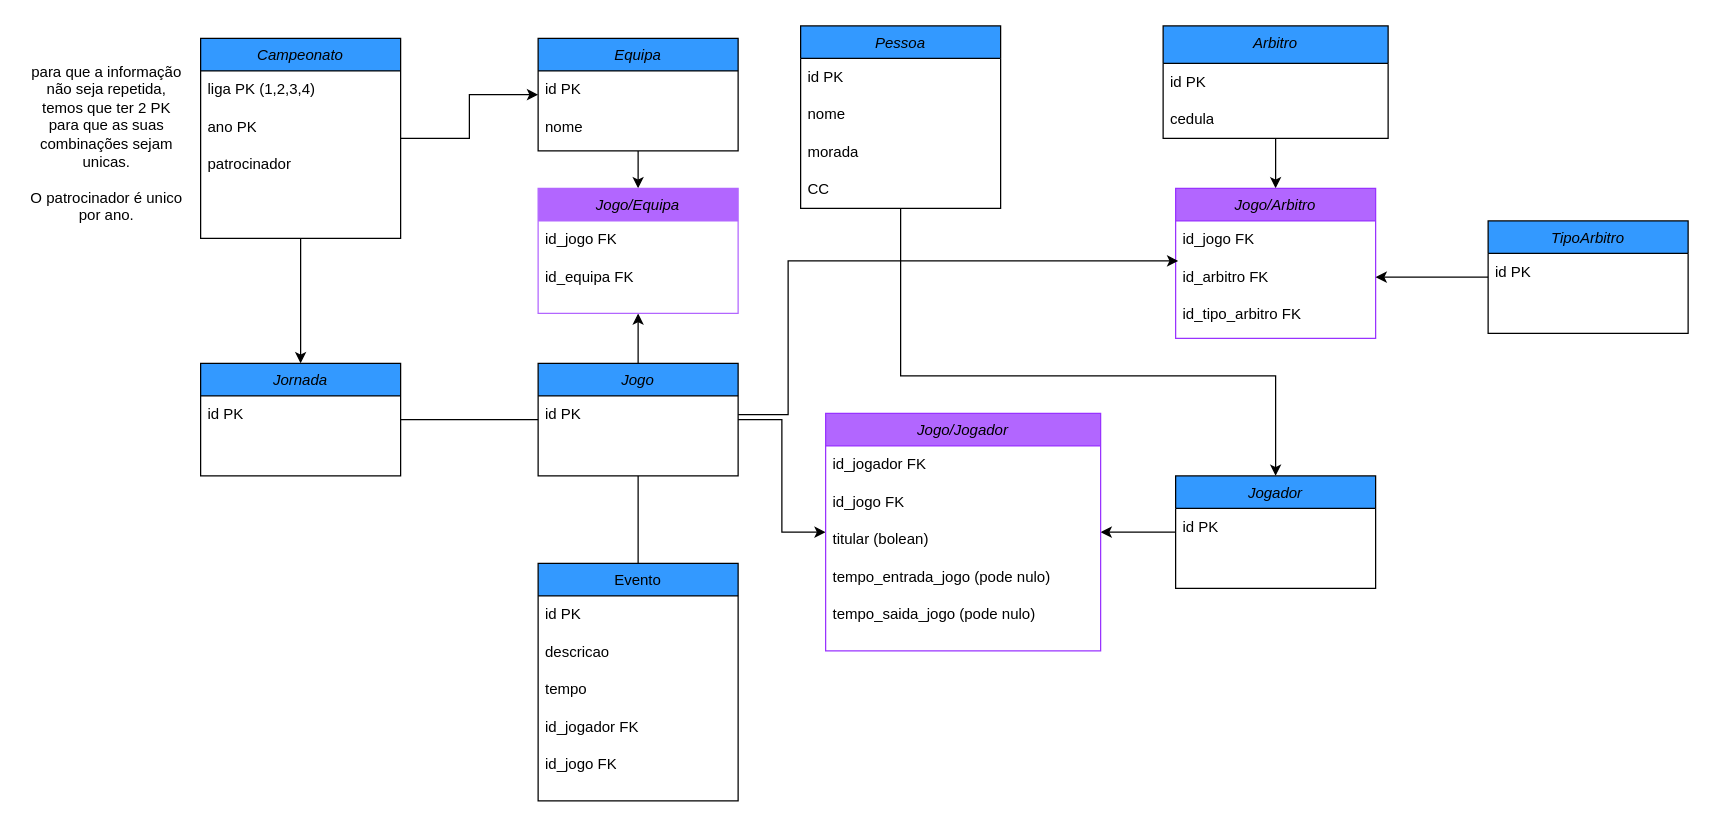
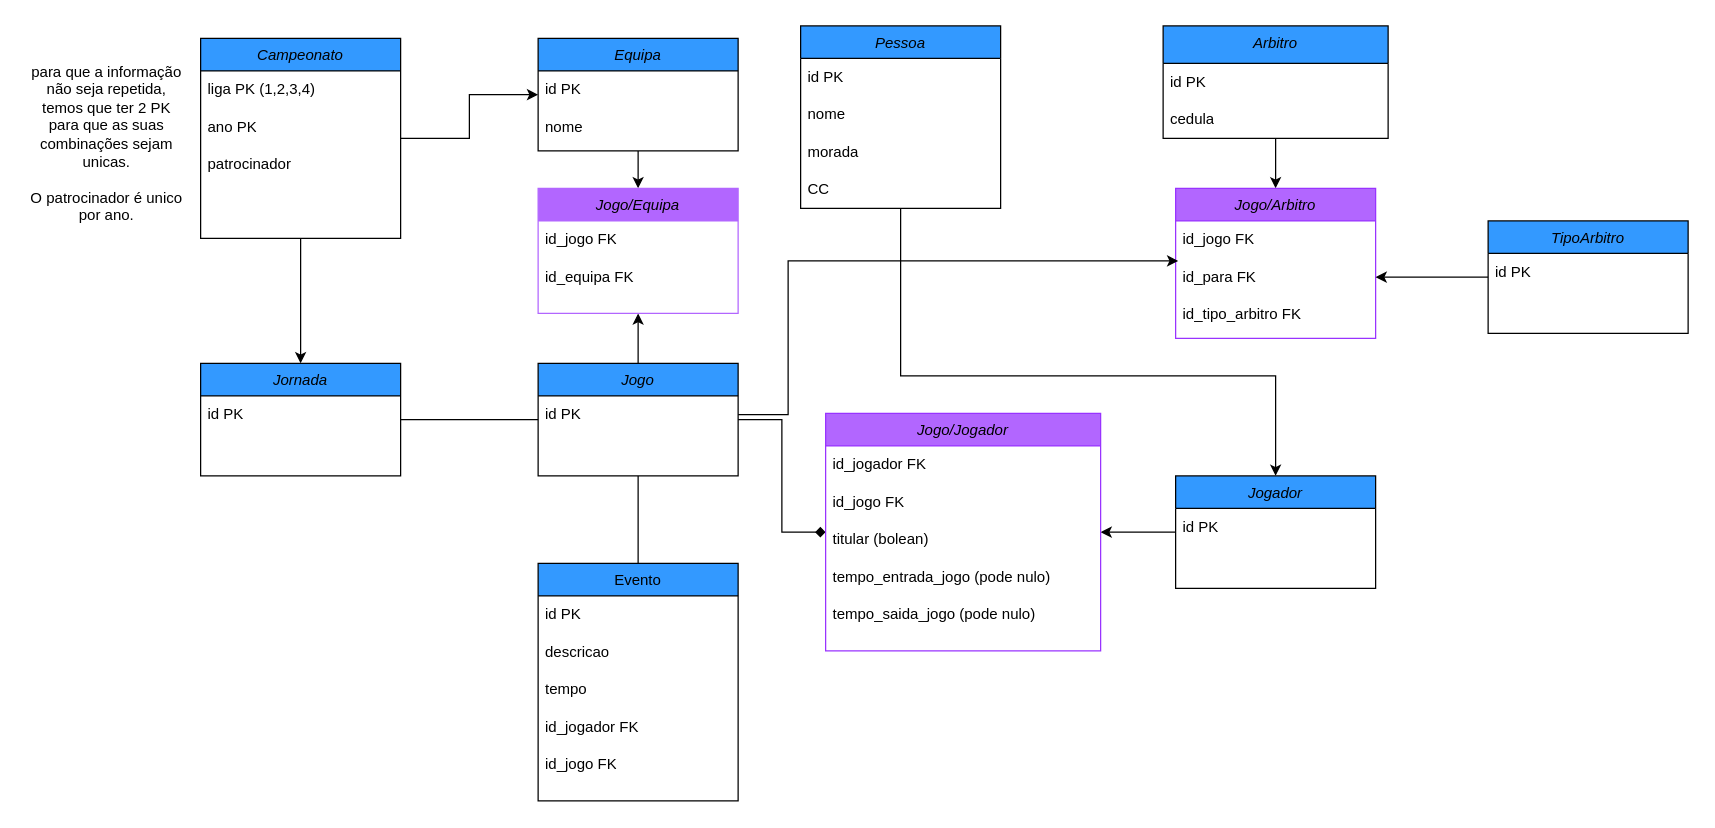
  <mxCell id="0" />
  <mxCell id="1" parent="0" />
  <mxCell id="2" style="edgeStyle=orthogonalEdgeStyle;rounded=0;orthogonalLoop=1;jettySize=auto;html=1;exitX=1;exitY=0.5;exitDx=0;exitDy=0;entryX=0;entryY=0.5;entryDx=0;entryDy=0;fillColor=#3399FF;" edge="1" parent="1" source="4" target="9"><mxGeometry relative="1" as="geometry" /></mxCell>
  <mxCell id="3" style="edgeStyle=orthogonalEdgeStyle;rounded=0;orthogonalLoop=1;jettySize=auto;html=1;exitX=0.5;exitY=1;exitDx=0;exitDy=0;fillColor=#3399FF;" edge="1" parent="1" source="4" target="27"><mxGeometry relative="1" as="geometry" /></mxCell>
  <mxCell id="4" value="Campeonato" style="swimlane;fontStyle=2;align=center;verticalAlign=top;childLayout=stackLayout;horizontal=1;startSize=26;horizontalStack=0;resizeParent=1;resizeLast=0;collapsible=1;marginBottom=0;rounded=0;shadow=0;strokeWidth=1;fillColor=#3399FF;" vertex="1" parent="1"><mxGeometry x="160" y="30" width="160" height="160" as="geometry"><mxRectangle x="230" y="140" width="160" height="26" as="alternateBounds" /></mxGeometry></mxCell>
  <mxCell id="5" value="&lt;div&gt;liga PK (1,2,3,4)&lt;/div&gt;" style="text;align=left;verticalAlign=middle;spacingLeft=4;spacingRight=4;overflow=hidden;points=[[0,0.5],[1,0.5]];portConstraint=eastwest;rotatable=0;whiteSpace=wrap;html=1;" vertex="1" parent="4"><mxGeometry y="26" width="160" height="30" as="geometry" /></mxCell>
  <mxCell id="6" value="ano PK" style="text;align=left;verticalAlign=middle;spacingLeft=4;spacingRight=4;overflow=hidden;points=[[0,0.5],[1,0.5]];portConstraint=eastwest;rotatable=0;whiteSpace=wrap;html=1;" vertex="1" parent="4"><mxGeometry y="56" width="160" height="30" as="geometry" /></mxCell>
  <mxCell id="7" value="patrocinador" style="text;align=left;verticalAlign=middle;spacingLeft=4;spacingRight=4;overflow=hidden;points=[[0,0.5],[1,0.5]];portConstraint=eastwest;rotatable=0;whiteSpace=wrap;html=1;" vertex="1" parent="4"><mxGeometry y="86" width="160" height="30" as="geometry" /></mxCell>
  <mxCell id="8" style="edgeStyle=orthogonalEdgeStyle;rounded=0;orthogonalLoop=1;jettySize=auto;html=1;exitX=0.5;exitY=1;exitDx=0;exitDy=0;entryX=0.5;entryY=0;entryDx=0;entryDy=0;fillColor=#3399FF;" edge="1" parent="1" source="9" target="29"><mxGeometry relative="1" as="geometry" /></mxCell>
  <mxCell id="9" value="Equipa" style="swimlane;fontStyle=2;align=center;verticalAlign=top;childLayout=stackLayout;horizontal=1;startSize=26;horizontalStack=0;resizeParent=1;resizeLast=0;collapsible=1;marginBottom=0;rounded=0;shadow=0;strokeWidth=1;fillColor=#3399FF;" vertex="1" parent="1"><mxGeometry x="430" y="30" width="160" height="90" as="geometry"><mxRectangle x="230" y="140" width="160" height="26" as="alternateBounds" /></mxGeometry></mxCell>
  <mxCell id="10" value="id PK" style="text;align=left;verticalAlign=middle;spacingLeft=4;spacingRight=4;overflow=hidden;points=[[0,0.5],[1,0.5]];portConstraint=eastwest;rotatable=0;whiteSpace=wrap;html=1;" vertex="1" parent="9"><mxGeometry y="26" width="160" height="30" as="geometry" /></mxCell>
  <mxCell id="11" value="nome" style="text;align=left;verticalAlign=middle;spacingLeft=4;spacingRight=4;overflow=hidden;points=[[0,0.5],[1,0.5]];portConstraint=eastwest;rotatable=0;whiteSpace=wrap;html=1;" vertex="1" parent="9"><mxGeometry y="56" width="160" height="30" as="geometry" /></mxCell>
  <mxCell id="12" style="edgeStyle=orthogonalEdgeStyle;rounded=0;orthogonalLoop=1;jettySize=auto;html=1;exitX=0;exitY=0.5;exitDx=0;exitDy=0;entryX=1;entryY=0.5;entryDx=0;entryDy=0;fillColor=#3399FF;" edge="1" parent="1" source="13" target="42"><mxGeometry relative="1" as="geometry" /></mxCell>
  <mxCell id="13" value="Jogador" style="swimlane;fontStyle=2;align=center;verticalAlign=top;childLayout=stackLayout;horizontal=1;startSize=26;horizontalStack=0;resizeParent=1;resizeLast=0;collapsible=1;marginBottom=0;rounded=0;shadow=0;strokeWidth=1;fillColor=#3399FF;" vertex="1" parent="1"><mxGeometry x="940" y="380" width="160" height="90" as="geometry"><mxRectangle x="230" y="140" width="160" height="26" as="alternateBounds" /></mxGeometry></mxCell>
  <mxCell id="14" value="id PK" style="text;align=left;verticalAlign=middle;spacingLeft=4;spacingRight=4;overflow=hidden;points=[[0,0.5],[1,0.5]];portConstraint=eastwest;rotatable=0;whiteSpace=wrap;html=1;" vertex="1" parent="13"><mxGeometry y="26" width="160" height="30" as="geometry" /></mxCell>
  <mxCell id="15" style="edgeStyle=orthogonalEdgeStyle;rounded=0;orthogonalLoop=1;jettySize=auto;html=1;exitX=0.5;exitY=1;exitDx=0;exitDy=0;fillColor=#3399FF;endArrow=none;" edge="1" parent="1" source="18" target="20"><mxGeometry relative="1" as="geometry" /></mxCell>
  <mxCell id="16" style="edgeStyle=orthogonalEdgeStyle;rounded=0;orthogonalLoop=1;jettySize=auto;html=1;exitX=0.5;exitY=0;exitDx=0;exitDy=0;entryX=0.5;entryY=1;entryDx=0;entryDy=0;fillColor=#3399FF;" edge="1" parent="1" source="18" target="29"><mxGeometry relative="1" as="geometry" /></mxCell>
- <mxCell id="17" style="edgeStyle=orthogonalEdgeStyle;rounded=0;orthogonalLoop=1;jettySize=auto;html=1;exitX=1;exitY=0.5;exitDx=0;exitDy=0;entryX=0;entryY=0.5;entryDx=0;entryDy=0;fillColor=#3399FF;" edge="1" parent="1" source="18" target="42"><mxGeometry relative="1" as="geometry" /></mxCell>
+ <mxCell id="17" style="edgeStyle=orthogonalEdgeStyle;rounded=0;orthogonalLoop=1;jettySize=auto;html=1;exitX=1;exitY=0.5;exitDx=0;exitDy=0;entryX=0;entryY=0.5;entryDx=0;entryDy=0;fillColor=#3399FF;endArrow=diamond;" edge="1" parent="1" source="18" target="42"><mxGeometry relative="1" as="geometry" /></mxCell>
  <mxCell id="18" value="Jogo" style="swimlane;fontStyle=2;align=center;verticalAlign=top;childLayout=stackLayout;horizontal=1;startSize=26;horizontalStack=0;resizeParent=1;resizeLast=0;collapsible=1;marginBottom=0;rounded=0;shadow=0;strokeWidth=1;fillColor=#3399FF;" vertex="1" parent="1"><mxGeometry x="430" y="290" width="160" height="90" as="geometry"><mxRectangle x="230" y="140" width="160" height="26" as="alternateBounds" /></mxGeometry></mxCell>
  <mxCell id="19" value="id PK" style="text;align=left;verticalAlign=middle;spacingLeft=4;spacingRight=4;overflow=hidden;points=[[0,0.5],[1,0.5]];portConstraint=eastwest;rotatable=0;whiteSpace=wrap;html=1;" vertex="1" parent="18"><mxGeometry y="26" width="160" height="30" as="geometry" /></mxCell>
  <mxCell id="20" value="Evento" style="swimlane;fontStyle=0;align=center;verticalAlign=top;childLayout=stackLayout;horizontal=1;startSize=26;horizontalStack=0;resizeParent=1;resizeLast=0;collapsible=1;marginBottom=0;rounded=0;shadow=0;strokeWidth=1;fillColor=#3399FF;" vertex="1" parent="1"><mxGeometry x="430" y="450" width="160" height="190" as="geometry"><mxRectangle x="230" y="140" width="160" height="26" as="alternateBounds" /></mxGeometry></mxCell>
  <mxCell id="21" value="id PK" style="text;align=left;verticalAlign=middle;spacingLeft=4;spacingRight=4;overflow=hidden;points=[[0,0.5],[1,0.5]];portConstraint=eastwest;rotatable=0;whiteSpace=wrap;html=1;" vertex="1" parent="20"><mxGeometry y="26" width="160" height="30" as="geometry" /></mxCell>
  <mxCell id="22" value="&lt;div&gt;descricao&lt;/div&gt;" style="text;align=left;verticalAlign=middle;spacingLeft=4;spacingRight=4;overflow=hidden;points=[[0,0.5],[1,0.5]];portConstraint=eastwest;rotatable=0;whiteSpace=wrap;html=1;" vertex="1" parent="20"><mxGeometry y="56" width="160" height="30" as="geometry" /></mxCell>
  <mxCell id="23" value="tempo" style="text;align=left;verticalAlign=middle;spacingLeft=4;spacingRight=4;overflow=hidden;points=[[0,0.5],[1,0.5]];portConstraint=eastwest;rotatable=0;whiteSpace=wrap;html=1;" vertex="1" parent="20"><mxGeometry y="86" width="160" height="30" as="geometry" /></mxCell>
  <mxCell id="24" value="id_jogador FK" style="text;strokeColor=none;fillColor=none;align=left;verticalAlign=middle;spacingLeft=4;spacingRight=4;overflow=hidden;points=[[0,0.5],[1,0.5]];portConstraint=eastwest;rotatable=0;whiteSpace=wrap;html=1;" vertex="1" parent="20"><mxGeometry y="116" width="160" height="30" as="geometry" /></mxCell>
  <mxCell id="25" value="&lt;div&gt;id_jogo FK&lt;/div&gt;" style="text;strokeColor=none;fillColor=none;align=left;verticalAlign=middle;spacingLeft=4;spacingRight=4;overflow=hidden;points=[[0,0.5],[1,0.5]];portConstraint=eastwest;rotatable=0;whiteSpace=wrap;html=1;" vertex="1" parent="20"><mxGeometry y="146" width="160" height="30" as="geometry" /></mxCell>
  <mxCell id="26" style="edgeStyle=orthogonalEdgeStyle;rounded=0;orthogonalLoop=1;jettySize=auto;html=1;exitX=1;exitY=0.5;exitDx=0;exitDy=0;entryX=0;entryY=0.5;entryDx=0;entryDy=0;fillColor=#3399FF;endArrow=none;" edge="1" parent="1" source="27" target="18"><mxGeometry relative="1" as="geometry" /></mxCell>
  <mxCell id="27" value="Jornada" style="swimlane;fontStyle=2;align=center;verticalAlign=top;childLayout=stackLayout;horizontal=1;startSize=26;horizontalStack=0;resizeParent=1;resizeLast=0;collapsible=1;marginBottom=0;rounded=0;shadow=0;strokeWidth=1;fillColor=#3399FF;" vertex="1" parent="1"><mxGeometry x="160" y="290" width="160" height="90" as="geometry"><mxRectangle x="230" y="140" width="160" height="26" as="alternateBounds" /></mxGeometry></mxCell>
  <mxCell id="28" value="id PK" style="text;align=left;verticalAlign=middle;spacingLeft=4;spacingRight=4;overflow=hidden;points=[[0,0.5],[1,0.5]];portConstraint=eastwest;rotatable=0;whiteSpace=wrap;html=1;" vertex="1" parent="27"><mxGeometry y="26" width="160" height="30" as="geometry" /></mxCell>
  <mxCell id="29" value="Jogo/Equipa" style="swimlane;fontStyle=2;align=center;verticalAlign=top;childLayout=stackLayout;horizontal=1;startSize=26;horizontalStack=0;resizeParent=1;resizeLast=0;collapsible=1;marginBottom=0;rounded=0;shadow=0;strokeWidth=1;fillColor=#B266FF;strokeColor=#B266FF;fontColor=#000000;" vertex="1" parent="1"><mxGeometry x="430" y="150" width="160" height="100" as="geometry"><mxRectangle x="230" y="140" width="160" height="26" as="alternateBounds" /></mxGeometry></mxCell>
  <mxCell id="30" value="id_jogo FK" style="text;strokeColor=none;fillColor=none;align=left;verticalAlign=middle;spacingLeft=4;spacingRight=4;overflow=hidden;points=[[0,0.5],[1,0.5]];portConstraint=eastwest;rotatable=0;whiteSpace=wrap;html=1;" vertex="1" parent="29"><mxGeometry y="26" width="160" height="30" as="geometry" /></mxCell>
  <mxCell id="31" value="id_equipa FK" style="text;strokeColor=none;fillColor=none;align=left;verticalAlign=middle;spacingLeft=4;spacingRight=4;overflow=hidden;points=[[0,0.5],[1,0.5]];portConstraint=eastwest;rotatable=0;whiteSpace=wrap;html=1;" vertex="1" parent="29"><mxGeometry y="56" width="160" height="30" as="geometry" /></mxCell>
  <mxCell id="32" style="edgeStyle=orthogonalEdgeStyle;rounded=0;orthogonalLoop=1;jettySize=auto;html=1;exitX=0.5;exitY=1;exitDx=0;exitDy=0;entryX=0.5;entryY=0;entryDx=0;entryDy=0;fillColor=#3399FF;" edge="1" parent="1" source="33" target="13"><mxGeometry relative="1" as="geometry"><Array as="points"><mxPoint x="720" y="300" /><mxPoint x="1020" y="300" /></Array></mxGeometry></mxCell>
  <mxCell id="33" value="Pessoa" style="swimlane;fontStyle=2;align=center;verticalAlign=top;childLayout=stackLayout;horizontal=1;startSize=26;horizontalStack=0;resizeParent=1;resizeLast=0;collapsible=1;marginBottom=0;rounded=0;shadow=0;strokeWidth=1;fillColor=#3399FF;" vertex="1" parent="1"><mxGeometry x="640" y="20" width="160" height="146" as="geometry"><mxRectangle x="230" y="140" width="160" height="26" as="alternateBounds" /></mxGeometry></mxCell>
  <mxCell id="34" value="id PK" style="text;align=left;verticalAlign=middle;spacingLeft=4;spacingRight=4;overflow=hidden;points=[[0,0.5],[1,0.5]];portConstraint=eastwest;rotatable=0;whiteSpace=wrap;html=1;" vertex="1" parent="33"><mxGeometry y="26" width="160" height="30" as="geometry" /></mxCell>
  <mxCell id="35" value="nome" style="text;align=left;verticalAlign=middle;spacingLeft=4;spacingRight=4;overflow=hidden;points=[[0,0.5],[1,0.5]];portConstraint=eastwest;rotatable=0;whiteSpace=wrap;html=1;" vertex="1" parent="33"><mxGeometry y="56" width="160" height="30" as="geometry" /></mxCell>
  <mxCell id="36" value="morada" style="text;align=left;verticalAlign=middle;spacingLeft=4;spacingRight=4;overflow=hidden;points=[[0,0.5],[1,0.5]];portConstraint=eastwest;rotatable=0;whiteSpace=wrap;html=1;" vertex="1" parent="33"><mxGeometry y="86" width="160" height="30" as="geometry" /></mxCell>
  <mxCell id="37" value="CC" style="text;align=left;verticalAlign=middle;spacingLeft=4;spacingRight=4;overflow=hidden;points=[[0,0.5],[1,0.5]];portConstraint=eastwest;rotatable=0;whiteSpace=wrap;html=1;" vertex="1" parent="33"><mxGeometry y="116" width="160" height="30" as="geometry" /></mxCell>
  <mxCell id="38" style="edgeStyle=orthogonalEdgeStyle;rounded=0;orthogonalLoop=1;jettySize=auto;html=1;exitX=0.5;exitY=1;exitDx=0;exitDy=0;entryX=0.5;entryY=0;entryDx=0;entryDy=0;" edge="1" parent="1" source="39" target="48"><mxGeometry relative="1" as="geometry" /></mxCell>
  <mxCell id="39" value="Arbitro" style="swimlane;fontStyle=2;align=center;verticalAlign=top;childLayout=stackLayout;horizontal=1;startSize=30;horizontalStack=0;resizeParent=1;resizeLast=0;collapsible=1;marginBottom=0;rounded=0;shadow=0;strokeWidth=1;fillColor=#3399FF;" vertex="1" parent="1"><mxGeometry x="930" y="20" width="180" height="90" as="geometry"><mxRectangle x="230" y="140" width="160" height="26" as="alternateBounds" /></mxGeometry></mxCell>
  <mxCell id="40" value="id PK" style="text;align=left;verticalAlign=middle;spacingLeft=4;spacingRight=4;overflow=hidden;points=[[0,0.5],[1,0.5]];portConstraint=eastwest;rotatable=0;whiteSpace=wrap;html=1;" vertex="1" parent="39"><mxGeometry y="30" width="180" height="30" as="geometry" /></mxCell>
  <mxCell id="41" value="cedula" style="text;align=left;verticalAlign=middle;spacingLeft=4;spacingRight=4;overflow=hidden;points=[[0,0.5],[1,0.5]];portConstraint=eastwest;rotatable=0;whiteSpace=wrap;html=1;" vertex="1" parent="39"><mxGeometry y="60" width="180" height="30" as="geometry" /></mxCell>
  <mxCell id="42" value="Jogo/Jogador" style="swimlane;fontStyle=2;align=center;verticalAlign=top;childLayout=stackLayout;horizontal=1;startSize=26;horizontalStack=0;resizeParent=1;resizeLast=0;collapsible=1;marginBottom=0;rounded=0;shadow=0;strokeWidth=1;fillColor=#B266FF;strokeColor=#9933FF;fontColor=#000000;" vertex="1" parent="1"><mxGeometry x="660" y="330" width="220" height="190" as="geometry"><mxRectangle x="230" y="140" width="160" height="26" as="alternateBounds" /></mxGeometry></mxCell>
  <mxCell id="43" value="id_jogador FK" style="text;strokeColor=none;fillColor=none;align=left;verticalAlign=middle;spacingLeft=4;spacingRight=4;overflow=hidden;points=[[0,0.5],[1,0.5]];portConstraint=eastwest;rotatable=0;whiteSpace=wrap;html=1;" vertex="1" parent="42"><mxGeometry y="26" width="220" height="30" as="geometry" /></mxCell>
  <mxCell id="44" value="id_jogo FK" style="text;strokeColor=none;fillColor=none;align=left;verticalAlign=middle;spacingLeft=4;spacingRight=4;overflow=hidden;points=[[0,0.5],[1,0.5]];portConstraint=eastwest;rotatable=0;whiteSpace=wrap;html=1;" vertex="1" parent="42"><mxGeometry y="56" width="220" height="30" as="geometry" /></mxCell>
  <mxCell id="45" value="titular (bolean)" style="text;strokeColor=none;fillColor=none;align=left;verticalAlign=middle;spacingLeft=4;spacingRight=4;overflow=hidden;points=[[0,0.5],[1,0.5]];portConstraint=eastwest;rotatable=0;whiteSpace=wrap;html=1;" vertex="1" parent="42"><mxGeometry y="86" width="220" height="30" as="geometry" /></mxCell>
  <mxCell id="46" value="tempo_entrada_jogo (pode nulo)" style="text;strokeColor=none;fillColor=none;align=left;verticalAlign=middle;spacingLeft=4;spacingRight=4;overflow=hidden;points=[[0,0.5],[1,0.5]];portConstraint=eastwest;rotatable=0;whiteSpace=wrap;html=1;" vertex="1" parent="42"><mxGeometry y="116" width="220" height="30" as="geometry" /></mxCell>
  <mxCell id="47" value="tempo_saida_jogo (pode nulo)" style="text;strokeColor=none;fillColor=none;align=left;verticalAlign=middle;spacingLeft=4;spacingRight=4;overflow=hidden;points=[[0,0.5],[1,0.5]];portConstraint=eastwest;rotatable=0;whiteSpace=wrap;html=1;" vertex="1" parent="42"><mxGeometry y="146" width="220" height="30" as="geometry" /></mxCell>
  <mxCell id="48" value="Jogo/Arbitro" style="swimlane;fontStyle=2;align=center;verticalAlign=top;childLayout=stackLayout;horizontal=1;startSize=26;horizontalStack=0;resizeParent=1;resizeLast=0;collapsible=1;marginBottom=0;rounded=0;shadow=0;strokeWidth=1;fillColor=#B266FF;strokeColor=#9933FF;fontColor=#000000;" vertex="1" parent="1"><mxGeometry x="940" y="150" width="160" height="120" as="geometry"><mxRectangle x="230" y="140" width="160" height="26" as="alternateBounds" /></mxGeometry></mxCell>
  <mxCell id="49" value="id_jogo FK" style="text;strokeColor=none;fillColor=none;align=left;verticalAlign=middle;spacingLeft=4;spacingRight=4;overflow=hidden;points=[[0,0.5],[1,0.5]];portConstraint=eastwest;rotatable=0;whiteSpace=wrap;html=1;" vertex="1" parent="48"><mxGeometry y="26" width="160" height="30" as="geometry" /></mxCell>
- <mxCell id="50" value="id_arbitro FK" style="text;strokeColor=none;fillColor=none;align=left;verticalAlign=middle;spacingLeft=4;spacingRight=4;overflow=hidden;points=[[0,0.5],[1,0.5]];portConstraint=eastwest;rotatable=0;whiteSpace=wrap;html=1;" vertex="1" parent="48"><mxGeometry y="56" width="160" height="30" as="geometry" /></mxCell>
+ <mxCell id="50" value="id_para FK" style="text;strokeColor=none;fillColor=none;align=left;verticalAlign=middle;spacingLeft=4;spacingRight=4;overflow=hidden;points=[[0,0.5],[1,0.5]];portConstraint=eastwest;rotatable=0;whiteSpace=wrap;html=1;" vertex="1" parent="48"><mxGeometry y="56" width="160" height="30" as="geometry" /></mxCell>
  <mxCell id="51" value="id_tipo_arbitro FK" style="text;strokeColor=none;fillColor=none;align=left;verticalAlign=middle;spacingLeft=4;spacingRight=4;overflow=hidden;points=[[0,0.5],[1,0.5]];portConstraint=eastwest;rotatable=0;whiteSpace=wrap;html=1;" vertex="1" parent="48"><mxGeometry y="86" width="160" height="30" as="geometry" /></mxCell>
  <mxCell id="52" style="edgeStyle=orthogonalEdgeStyle;rounded=0;orthogonalLoop=1;jettySize=auto;html=1;exitX=1;exitY=0.5;exitDx=0;exitDy=0;entryX=0.013;entryY=0.067;entryDx=0;entryDy=0;entryPerimeter=0;" edge="1" parent="1" source="19" target="50"><mxGeometry relative="1" as="geometry"><Array as="points"><mxPoint x="630" y="331" /><mxPoint x="630" y="208" /></Array></mxGeometry></mxCell>
  <mxCell id="53" style="edgeStyle=orthogonalEdgeStyle;rounded=0;orthogonalLoop=1;jettySize=auto;html=1;exitX=0;exitY=0.5;exitDx=0;exitDy=0;entryX=1;entryY=0.5;entryDx=0;entryDy=0;" edge="1" parent="1" source="54" target="50"><mxGeometry relative="1" as="geometry" /></mxCell>
  <mxCell id="54" value="TipoArbitro" style="swimlane;fontStyle=2;align=center;verticalAlign=top;childLayout=stackLayout;horizontal=1;startSize=26;horizontalStack=0;resizeParent=1;resizeLast=0;collapsible=1;marginBottom=0;rounded=0;shadow=0;strokeWidth=1;fillColor=#3399FF;" vertex="1" parent="1"><mxGeometry x="1190" y="176" width="160" height="90" as="geometry"><mxRectangle x="230" y="140" width="160" height="26" as="alternateBounds" /></mxGeometry></mxCell>
  <mxCell id="55" value="id PK" style="text;align=left;verticalAlign=middle;spacingLeft=4;spacingRight=4;overflow=hidden;points=[[0,0.5],[1,0.5]];portConstraint=eastwest;rotatable=0;whiteSpace=wrap;html=1;" vertex="1" parent="54"><mxGeometry y="26" width="160" height="30" as="geometry" /></mxCell>
  <mxCell id="56" value="&lt;div&gt;para que a informação não seja repetida, temos que ter 2 PK para que as suas combinações sejam unicas.&lt;/div&gt;&lt;div&gt;&lt;br&gt;&lt;/div&gt;&lt;div&gt;O patrocinador é unico por ano.&lt;br&gt;&lt;/div&gt;" style="text;html=1;strokeColor=none;fillColor=none;spacing=5;spacingTop=-20;whiteSpace=wrap;overflow=hidden;rounded=0;align=center;" vertex="1" parent="1"><mxGeometry x="20" y="60" width="130" height="120" as="geometry" /></mxCell>
